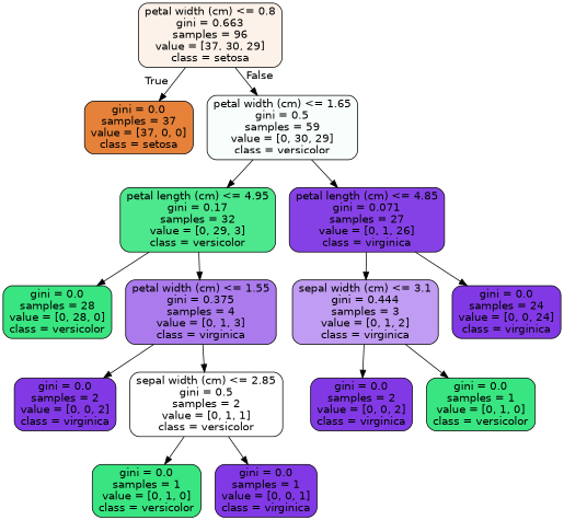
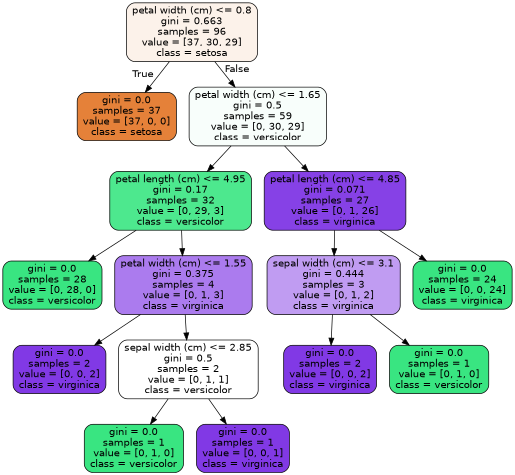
  digraph {
    node [color=black fillcolor="#8139e5" fontname=helvetica shape=box style="filled, rounded"]
    edge [fontname=helvetica]
    n1 [fillcolor="#fcf2ea" label="petal width (cm) <= 0.8\ngini = 0.663\nsamples = 96\nvalue = [37, 30, 29]\nclass = setosa"]
    n2 [fillcolor="#e58139" label="gini = 0.0\nsamples = 37\nvalue = [37, 0, 0]\nclass = setosa"]
    n3 [fillcolor="#f8fefb" label="petal width (cm) <= 1.65\ngini = 0.5\nsamples = 59\nvalue = [0, 30, 29]\nclass = versicolor"]
    n4 [fillcolor="#4de88e" label="petal length (cm) <= 4.95\ngini = 0.17\nsamples = 32\nvalue = [0, 29, 3]\nclass = versicolor"]
    n5 [fillcolor="#8641e6" label="petal length (cm) <= 4.85\ngini = 0.071\nsamples = 27\nvalue = [0, 1, 26]\nclass = virginica"]
    n6 [fillcolor="#39e581" label="gini = 0.0\nsamples = 28\nvalue = [0, 28, 0]\nclass = versicolor"]
    n7 [fillcolor="#ab7bee" label="petal width (cm) <= 1.55\ngini = 0.375\nsamples = 4\nvalue = [0, 1, 3]\nclass = virginica"]
    n8 [label="gini = 0.0\nsamples = 2\nvalue = [0, 0, 2]\nclass = virginica"]
    n9 [fillcolor="#ffffff" label="sepal width (cm) <= 2.85\ngini = 0.5\nsamples = 2\nvalue = [0, 1, 1]\nclass = versicolor"]
    n10 [fillcolor="#39e581" label="gini = 0.0\nsamples = 1\nvalue = [0, 1, 0]\nclass = versicolor"]
    n11 [label="gini = 0.0\nsamples = 1\nvalue = [0, 0, 1]\nclass = virginica"]
    n12 [fillcolor="#c09cf2" label="sepal width (cm) <= 3.1\ngini = 0.444\nsamples = 3\nvalue = [0, 1, 2]\nclass = virginica"]
-   n13 [label="gini = 0.0\nsamples = 24\nvalue = [0, 0, 24]\nclass = virginica"]
+   n13 [fillcolor="#39e581" label="gini = 0.0\nsamples = 24\nvalue = [0, 0, 24]\nclass = virginica"]
    n14 [label="gini = 0.0\nsamples = 2\nvalue = [0, 0, 2]\nclass = virginica"]
    n15 [fillcolor="#39e581" label="gini = 0.0\nsamples = 1\nvalue = [0, 1, 0]\nclass = versicolor"]
    n1 -> n2 [headlabel=True labelangle=45 labeldistance=2.5]
    n1 -> n3 [headlabel=False labelangle=-45 labeldistance=2.5]
    n3 -> n4
    n3 -> n5
    n4 -> n6
    n4 -> n7
    n5 -> n12
    n5 -> n13
    n7 -> n8
    n7 -> n9
    n9 -> n10
    n9 -> n11
    n12 -> n14
    n12 -> n15
  }
